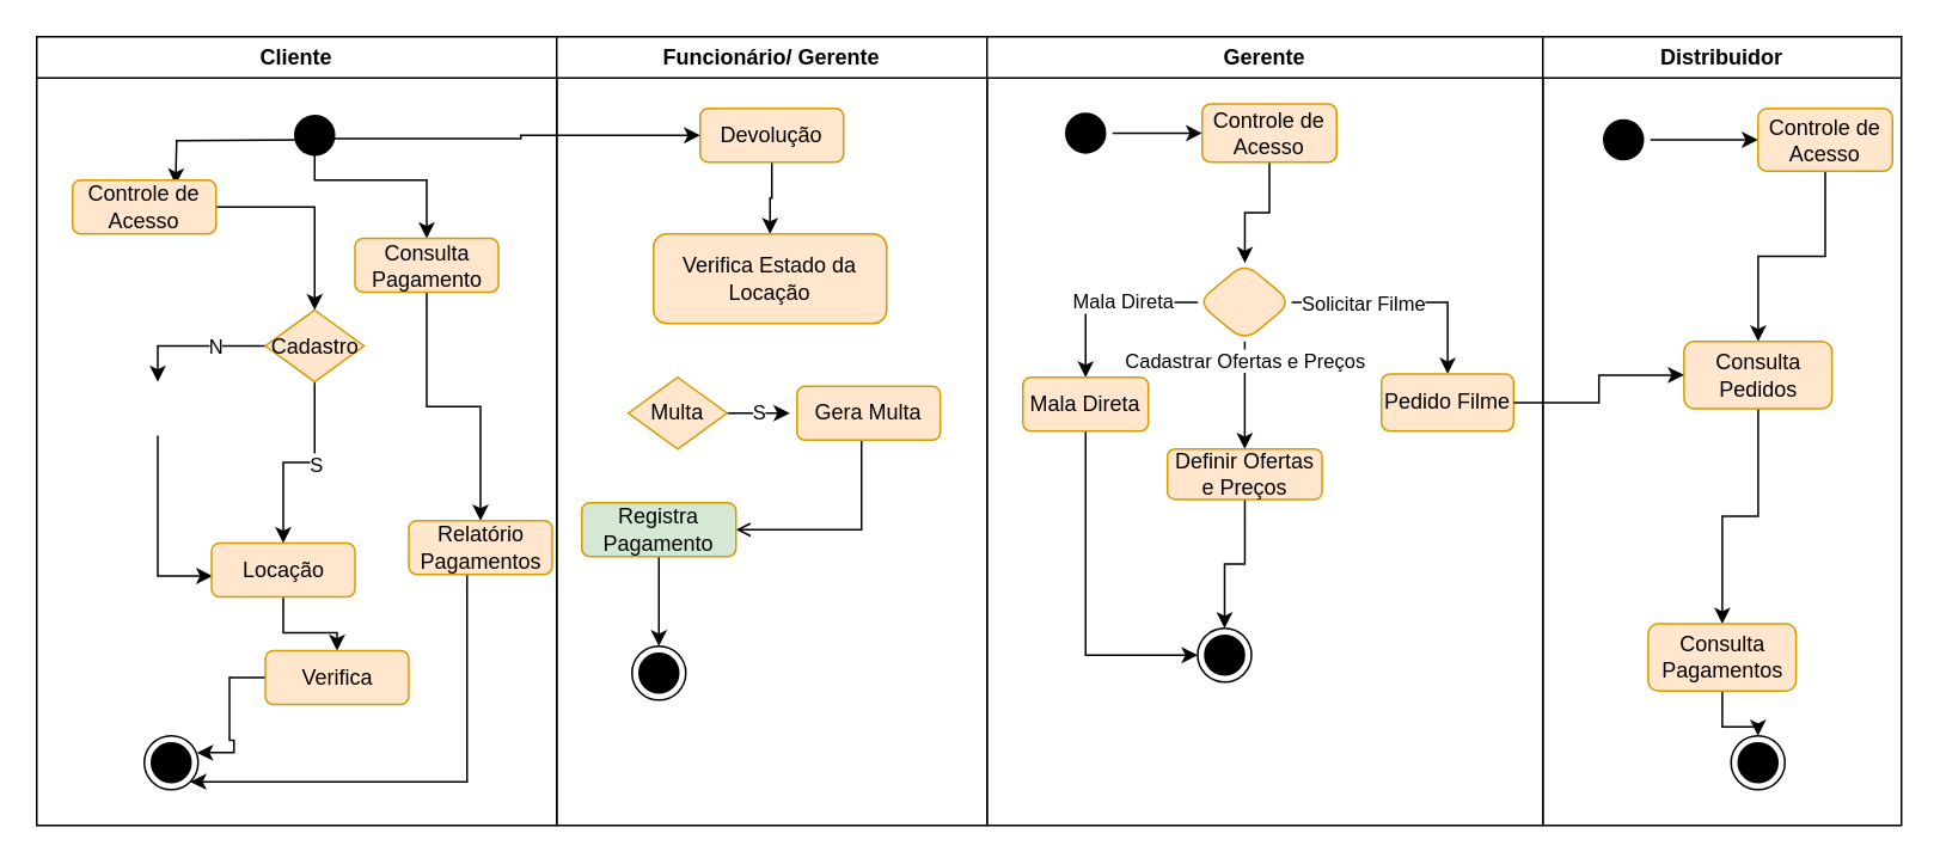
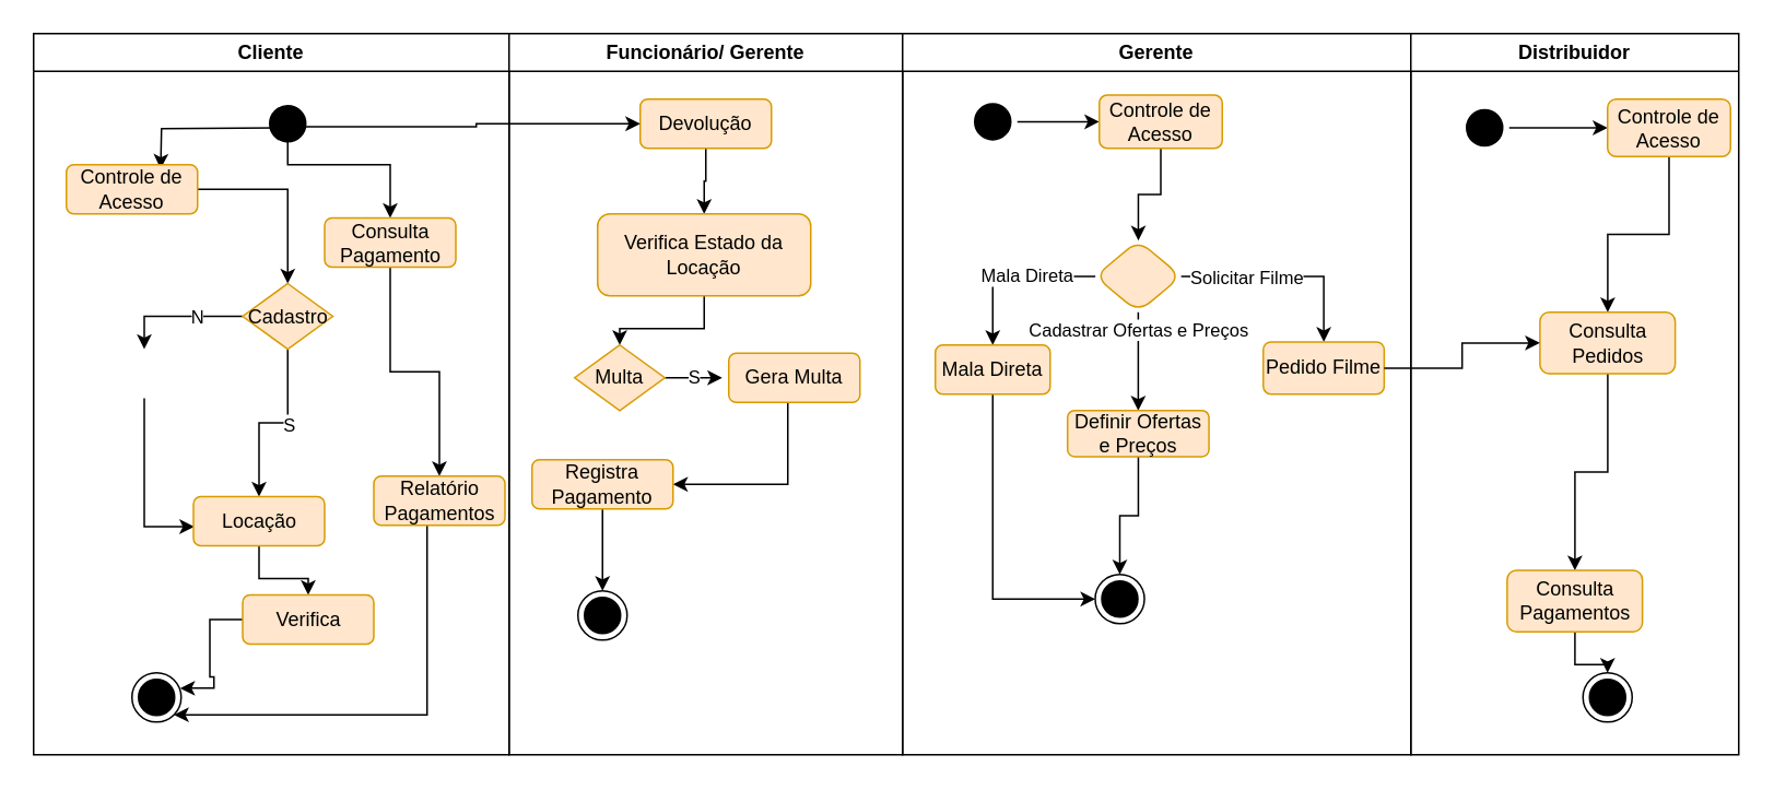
  <mxCell id="0" />
  <mxCell id="1" parent="0" />
  <mxCell id="2" value="Cliente" style="swimlane;whiteSpace=wrap;html=1;" parent="1" vertex="1"><mxGeometry x="20" y="20" width="290" height="440" as="geometry" /></mxCell>
  <mxCell id="3" style="edgeStyle=orthogonalEdgeStyle;rounded=0;orthogonalLoop=1;jettySize=auto;html=1;entryX=0.5;entryY=0;entryDx=0;entryDy=0;" parent="2" edge="1"><mxGeometry relative="1" as="geometry"><mxPoint x="157.5" y="57.5" as="sourcePoint" /><mxPoint x="77.5" y="82.5" as="targetPoint" /></mxGeometry></mxCell>
  <mxCell id="4" style="edgeStyle=orthogonalEdgeStyle;rounded=0;orthogonalLoop=1;jettySize=auto;html=1;entryX=0.5;entryY=0;entryDx=0;entryDy=0;exitX=0.432;exitY=0.861;exitDx=0;exitDy=0;exitPerimeter=0;" edge="1" parent="2" source="5" target="20"><mxGeometry relative="1" as="geometry"><mxPoint x="172.5" y="72.5" as="sourcePoint" /><Array as="points"><mxPoint x="155" y="66" /><mxPoint x="155" y="80" /><mxPoint x="218" y="80" /></Array></mxGeometry></mxCell>
  <mxCell id="5" value="" style="ellipse;html=1;shape=startState;fillColor=#000000;strokeColor=#000000;" parent="2" vertex="1"><mxGeometry x="140" y="40" width="30" height="30" as="geometry" /></mxCell>
  <mxCell id="6" style="edgeStyle=orthogonalEdgeStyle;rounded=0;orthogonalLoop=1;jettySize=auto;html=1;entryX=0.5;entryY=0;entryDx=0;entryDy=0;exitX=1;exitY=0.5;exitDx=0;exitDy=0;" parent="2" source="7" target="12" edge="1"><mxGeometry relative="1" as="geometry"><mxPoint x="117.5" y="97.5" as="sourcePoint" /></mxGeometry></mxCell>
  <mxCell id="7" value="Controle de Acesso" style="rounded=1;whiteSpace=wrap;html=1;fillColor=#ffe6cc;strokeColor=#d79b00;" parent="2" vertex="1"><mxGeometry x="20" y="80" width="80" height="30" as="geometry" /></mxCell>
  <mxCell id="8" style="edgeStyle=orthogonalEdgeStyle;rounded=0;orthogonalLoop=1;jettySize=auto;html=1;entryX=0.5;entryY=0;entryDx=0;entryDy=0;" parent="2" source="12" edge="1"><mxGeometry relative="1" as="geometry"><mxPoint x="67.5" y="192.5" as="targetPoint" /><Array as="points"><mxPoint x="67.5" y="172.5" /></Array></mxGeometry></mxCell>
  <mxCell id="9" value="N" style="edgeLabel;html=1;align=center;verticalAlign=middle;resizable=0;points=[];" parent="8" vertex="1" connectable="0"><mxGeometry x="-0.297" relative="1" as="geometry"><mxPoint as="offset" /></mxGeometry></mxCell>
  <mxCell id="10" style="edgeStyle=orthogonalEdgeStyle;rounded=0;orthogonalLoop=1;jettySize=auto;html=1;entryX=0.5;entryY=0;entryDx=0;entryDy=0;" parent="2" source="12" target="15" edge="1"><mxGeometry relative="1" as="geometry" /></mxCell>
  <mxCell id="11" value="S" style="edgeLabel;html=1;align=center;verticalAlign=middle;resizable=0;points=[];" parent="10" vertex="1" connectable="0"><mxGeometry x="-0.16" y="1" relative="1" as="geometry"><mxPoint as="offset" /></mxGeometry></mxCell>
  <mxCell id="12" value="&lt;div&gt;Cadastro&lt;/div&gt;" style="rhombus;whiteSpace=wrap;html=1;fillColor=#ffe6cc;strokeColor=#d79b00;" parent="2" vertex="1"><mxGeometry x="127.5" y="152.5" width="55" height="40" as="geometry" /></mxCell>
  <mxCell id="13" style="edgeStyle=orthogonalEdgeStyle;rounded=0;orthogonalLoop=1;jettySize=auto;html=1;entryX=0.006;entryY=0.611;entryDx=0;entryDy=0;entryPerimeter=0;" parent="2" target="15" edge="1"><mxGeometry relative="1" as="geometry"><Array as="points"><mxPoint x="67.5" y="300.5" /></Array><mxPoint x="67.5" y="222.5" as="sourcePoint" /></mxGeometry></mxCell>
  <mxCell id="14" value="" style="edgeStyle=orthogonalEdgeStyle;rounded=0;orthogonalLoop=1;jettySize=auto;html=1;" parent="2" source="15" target="18" edge="1"><mxGeometry relative="1" as="geometry" /></mxCell>
  <mxCell id="15" value="Locação" style="rounded=1;whiteSpace=wrap;html=1;fillColor=#ffe6cc;strokeColor=#d79b00;" parent="2" vertex="1"><mxGeometry x="97.5" y="282.5" width="80" height="30" as="geometry" /></mxCell>
  <mxCell id="16" value="" style="ellipse;html=1;shape=endState;fillColor=#000000;strokeColor=#000000;" parent="2" vertex="1"><mxGeometry x="60" y="390" width="30" height="30" as="geometry" /></mxCell>
  <mxCell id="17" style="edgeStyle=orthogonalEdgeStyle;rounded=0;orthogonalLoop=1;jettySize=auto;html=1;entryX=0.979;entryY=0.314;entryDx=0;entryDy=0;entryPerimeter=0;" parent="2" source="18" target="16" edge="1"><mxGeometry relative="1" as="geometry" /></mxCell>
  <mxCell id="18" value="Verifica" style="rounded=1;whiteSpace=wrap;html=1;fillColor=#ffe6cc;strokeColor=#d79b00;" parent="2" vertex="1"><mxGeometry x="127.5" y="342.5" width="80" height="30" as="geometry" /></mxCell>
  <mxCell id="19" style="edgeStyle=orthogonalEdgeStyle;rounded=0;orthogonalLoop=1;jettySize=auto;html=1;entryX=0.5;entryY=0;entryDx=0;entryDy=0;" edge="1" parent="2" source="20" target="22"><mxGeometry relative="1" as="geometry" /></mxCell>
  <mxCell id="20" value="Consulta Pagamento" style="rounded=1;whiteSpace=wrap;html=1;fillColor=#ffe6cc;strokeColor=#d79b00;" vertex="1" parent="2"><mxGeometry x="177.5" y="112.5" width="80" height="30" as="geometry" /></mxCell>
  <mxCell id="21" style="edgeStyle=orthogonalEdgeStyle;rounded=0;orthogonalLoop=1;jettySize=auto;html=1;entryX=1;entryY=1;entryDx=0;entryDy=0;" edge="1" parent="2" source="22" target="16"><mxGeometry relative="1" as="geometry"><Array as="points"><mxPoint x="240" y="416" /></Array></mxGeometry></mxCell>
  <mxCell id="22" value="Relatório Pagamentos" style="rounded=1;whiteSpace=wrap;html=1;fillColor=#ffe6cc;strokeColor=#d79b00;" vertex="1" parent="2"><mxGeometry x="207.5" y="270" width="80" height="30" as="geometry" /></mxCell>
  <mxCell id="23" value="Funcionário/ Gerente" style="swimlane;whiteSpace=wrap;html=1;" parent="1" vertex="1"><mxGeometry x="310" y="20" width="240" height="440" as="geometry" /></mxCell>
  <mxCell id="24" style="edgeStyle=orthogonalEdgeStyle;rounded=0;orthogonalLoop=1;jettySize=auto;html=1;" parent="23" source="25" target="27" edge="1"><mxGeometry relative="1" as="geometry" /></mxCell>
  <mxCell id="25" value="Devolução" style="rounded=1;whiteSpace=wrap;html=1;fillColor=#ffe6cc;strokeColor=#d79b00;" parent="23" vertex="1"><mxGeometry x="80" y="40" width="80" height="30" as="geometry" /></mxCell>
+ <mxCell id="26" style="edgeStyle=orthogonalEdgeStyle;rounded=0;orthogonalLoop=1;jettySize=auto;html=1;entryX=0.5;entryY=0;entryDx=0;entryDy=0;" parent="23" source="27" target="29" edge="1"><mxGeometry relative="1" as="geometry" /></mxCell>
  <mxCell id="27" value="Verifica Estado da Locação" style="rounded=1;whiteSpace=wrap;html=1;fillColor=#ffe6cc;strokeColor=#d79b00;" parent="23" vertex="1"><mxGeometry x="54" y="110" width="130" height="50" as="geometry" /></mxCell>
  <mxCell id="28" value="S" style="edgeStyle=orthogonalEdgeStyle;rounded=0;orthogonalLoop=1;jettySize=auto;html=1;" parent="23" source="29" edge="1"><mxGeometry relative="1" as="geometry"><mxPoint x="130" y="210" as="targetPoint" /></mxGeometry></mxCell>
  <mxCell id="29" value="&lt;div&gt;Multa&lt;/div&gt;" style="rhombus;whiteSpace=wrap;html=1;fillColor=#ffe6cc;strokeColor=#d79b00;" parent="23" vertex="1"><mxGeometry x="40" y="190" width="55" height="40" as="geometry" /></mxCell>
- <mxCell id="30" style="edgeStyle=orthogonalEdgeStyle;rounded=0;orthogonalLoop=1;jettySize=auto;html=1;entryX=1;entryY=0.5;entryDx=0;entryDy=0;endArrow=open;" parent="23" source="31" target="33" edge="1"><mxGeometry relative="1" as="geometry"><Array as="points"><mxPoint x="170" y="275" /></Array></mxGeometry></mxCell>
+ <mxCell id="30" style="edgeStyle=orthogonalEdgeStyle;rounded=0;orthogonalLoop=1;jettySize=auto;html=1;entryX=1;entryY=0.5;entryDx=0;entryDy=0;" parent="23" source="31" target="33" edge="1"><mxGeometry relative="1" as="geometry"><Array as="points"><mxPoint x="170" y="275" /></Array></mxGeometry></mxCell>
  <mxCell id="31" value="Gera Multa" style="rounded=1;whiteSpace=wrap;html=1;fillColor=#ffe6cc;strokeColor=#d79b00;" parent="23" vertex="1"><mxGeometry x="134" y="195" width="80" height="30" as="geometry" /></mxCell>
  <mxCell id="32" style="edgeStyle=orthogonalEdgeStyle;rounded=0;orthogonalLoop=1;jettySize=auto;html=1;" parent="23" source="33" target="34" edge="1"><mxGeometry relative="1" as="geometry" /></mxCell>
- <mxCell id="33" value="Registra Pagamento" style="rounded=1;whiteSpace=wrap;html=1;fillColor=#d5e8d4;strokeColor=#d79b00;" parent="23" vertex="1"><mxGeometry x="14" y="260" width="86" height="30" as="geometry" /></mxCell>
+ <mxCell id="33" value="Registra Pagamento" style="rounded=1;whiteSpace=wrap;html=1;fillColor=#ffe6cc;strokeColor=#d79b00;" parent="23" vertex="1"><mxGeometry x="14" y="260" width="86" height="30" as="geometry" /></mxCell>
  <mxCell id="34" value="" style="ellipse;html=1;shape=endState;fillColor=#000000;strokeColor=#000000;" parent="23" vertex="1"><mxGeometry x="42" y="340" width="30" height="30" as="geometry" /></mxCell>
  <mxCell id="35" value="Gerente" style="swimlane;whiteSpace=wrap;html=1;" parent="1" vertex="1"><mxGeometry x="550" y="20" width="310" height="440" as="geometry" /></mxCell>
  <mxCell id="36" value="" style="edgeStyle=orthogonalEdgeStyle;rounded=0;orthogonalLoop=1;jettySize=auto;html=1;" edge="1" parent="35" source="37" target="39"><mxGeometry relative="1" as="geometry" /></mxCell>
  <mxCell id="37" value="" style="ellipse;html=1;shape=startState;fillColor=#000000;strokeColor=#000000;" vertex="1" parent="35"><mxGeometry x="40" y="38.75" width="30" height="30" as="geometry" /></mxCell>
  <mxCell id="38" value="" style="edgeStyle=orthogonalEdgeStyle;rounded=0;orthogonalLoop=1;jettySize=auto;html=1;" edge="1" parent="35" source="39" target="46"><mxGeometry relative="1" as="geometry" /></mxCell>
  <mxCell id="39" value="Controle de Acesso" style="rounded=1;whiteSpace=wrap;html=1;fillColor=#ffe6cc;strokeColor=#d79b00;" vertex="1" parent="35"><mxGeometry x="120" y="37.5" width="75" height="32.5" as="geometry" /></mxCell>
  <mxCell id="40" value="" style="edgeStyle=orthogonalEdgeStyle;rounded=0;orthogonalLoop=1;jettySize=auto;html=1;" edge="1" parent="35" source="46" target="48"><mxGeometry relative="1" as="geometry" /></mxCell>
  <mxCell id="41" value="Mala Direta" style="edgeLabel;html=1;align=center;verticalAlign=middle;resizable=0;points=[];" vertex="1" connectable="0" parent="40"><mxGeometry x="-0.194" y="-1" relative="1" as="geometry"><mxPoint as="offset" /></mxGeometry></mxCell>
  <mxCell id="42" value="" style="edgeStyle=orthogonalEdgeStyle;rounded=0;orthogonalLoop=1;jettySize=auto;html=1;" edge="1" parent="35" source="46" target="50"><mxGeometry relative="1" as="geometry" /></mxCell>
  <mxCell id="43" value="Cadastrar Ofertas e Preços" style="edgeLabel;html=1;align=center;verticalAlign=middle;resizable=0;points=[];" vertex="1" connectable="0" parent="42"><mxGeometry x="-0.266" y="-2" relative="1" as="geometry"><mxPoint x="2" y="-12" as="offset" /></mxGeometry></mxCell>
  <mxCell id="44" value="" style="edgeStyle=orthogonalEdgeStyle;rounded=0;orthogonalLoop=1;jettySize=auto;html=1;" edge="1" parent="35" source="46" target="51"><mxGeometry relative="1" as="geometry" /></mxCell>
  <mxCell id="45" value="Solicitar Filme" style="edgeLabel;html=1;align=center;verticalAlign=middle;resizable=0;points=[];" vertex="1" connectable="0" parent="44"><mxGeometry x="-0.545" y="-3" relative="1" as="geometry"><mxPoint x="11" y="-3" as="offset" /></mxGeometry></mxCell>
  <mxCell id="46" value="" style="rhombus;whiteSpace=wrap;html=1;fillColor=#ffe6cc;strokeColor=#d79b00;rounded=1;" vertex="1" parent="35"><mxGeometry x="117.5" y="126.25" width="52.5" height="43.75" as="geometry" /></mxCell>
  <mxCell id="47" style="edgeStyle=orthogonalEdgeStyle;rounded=0;orthogonalLoop=1;jettySize=auto;html=1;entryX=0;entryY=0.5;entryDx=0;entryDy=0;" edge="1" parent="35" source="48" target="52"><mxGeometry relative="1" as="geometry"><Array as="points"><mxPoint x="55" y="345" /></Array></mxGeometry></mxCell>
  <mxCell id="48" value="Mala Direta" style="whiteSpace=wrap;html=1;fillColor=#ffe6cc;strokeColor=#d79b00;rounded=1;" vertex="1" parent="35"><mxGeometry x="20" y="190" width="70" height="30" as="geometry" /></mxCell>
  <mxCell id="49" style="edgeStyle=orthogonalEdgeStyle;rounded=0;orthogonalLoop=1;jettySize=auto;html=1;entryX=0.5;entryY=0;entryDx=0;entryDy=0;" edge="1" parent="35" source="50" target="52"><mxGeometry relative="1" as="geometry" /></mxCell>
  <mxCell id="50" value="Definir Ofertas e Preços" style="whiteSpace=wrap;html=1;fillColor=#ffe6cc;strokeColor=#d79b00;rounded=1;" vertex="1" parent="35"><mxGeometry x="100.63" y="230" width="86.25" height="28.13" as="geometry" /></mxCell>
  <mxCell id="51" value="Pedido Filme" style="whiteSpace=wrap;html=1;fillColor=#ffe6cc;strokeColor=#d79b00;rounded=1;" vertex="1" parent="35"><mxGeometry x="220" y="188.12" width="73.75" height="31.88" as="geometry" /></mxCell>
  <mxCell id="52" value="" style="ellipse;html=1;shape=endState;fillColor=#000000;strokeColor=#000000;" vertex="1" parent="35"><mxGeometry x="117.5" y="330" width="30" height="30" as="geometry" /></mxCell>
  <mxCell id="53" style="edgeStyle=orthogonalEdgeStyle;rounded=0;orthogonalLoop=1;jettySize=auto;html=1;entryX=0;entryY=0.5;entryDx=0;entryDy=0;exitX=0.869;exitY=0.562;exitDx=0;exitDy=0;exitPerimeter=0;" parent="1" source="5" edge="1" target="25"><mxGeometry relative="1" as="geometry"><mxPoint x="340" y="75" as="targetPoint" /></mxGeometry></mxCell>
  <mxCell id="54" value="Distribuidor" style="swimlane;whiteSpace=wrap;html=1;" vertex="1" parent="1"><mxGeometry x="860" y="20" width="200" height="440" as="geometry" /></mxCell>
  <mxCell id="55" value="" style="edgeStyle=orthogonalEdgeStyle;rounded=0;orthogonalLoop=1;jettySize=auto;html=1;" edge="1" parent="54" source="56" target="58"><mxGeometry relative="1" as="geometry" /></mxCell>
  <mxCell id="56" value="" style="ellipse;html=1;shape=startState;fillColor=#000000;strokeColor=#000000;" vertex="1" parent="54"><mxGeometry x="30" y="42.5" width="30" height="30" as="geometry" /></mxCell>
  <mxCell id="57" value="" style="edgeStyle=orthogonalEdgeStyle;rounded=0;orthogonalLoop=1;jettySize=auto;html=1;" edge="1" parent="54" source="58" target="60"><mxGeometry relative="1" as="geometry" /></mxCell>
  <mxCell id="58" value="Controle de Acesso" style="rounded=1;whiteSpace=wrap;html=1;fillColor=#ffe6cc;strokeColor=#d79b00;" vertex="1" parent="54"><mxGeometry x="120" y="40" width="75" height="35" as="geometry" /></mxCell>
  <mxCell id="59" value="" style="edgeStyle=orthogonalEdgeStyle;rounded=0;orthogonalLoop=1;jettySize=auto;html=1;" edge="1" parent="54" source="60" target="62"><mxGeometry relative="1" as="geometry" /></mxCell>
  <mxCell id="60" value="Consulta Pedidos" style="whiteSpace=wrap;html=1;fillColor=#ffe6cc;strokeColor=#d79b00;rounded=1;" vertex="1" parent="54"><mxGeometry x="78.75" y="170" width="82.5" height="37.5" as="geometry" /></mxCell>
  <mxCell id="61" value="" style="edgeStyle=orthogonalEdgeStyle;rounded=0;orthogonalLoop=1;jettySize=auto;html=1;" edge="1" parent="54" source="62" target="63"><mxGeometry relative="1" as="geometry" /></mxCell>
  <mxCell id="62" value="Consulta Pagamentos" style="whiteSpace=wrap;html=1;fillColor=#ffe6cc;strokeColor=#d79b00;rounded=1;" vertex="1" parent="54"><mxGeometry x="58.75" y="327.5" width="82.5" height="37.5" as="geometry" /></mxCell>
  <mxCell id="63" value="" style="ellipse;html=1;shape=endState;fillColor=#000000;strokeColor=#000000;" vertex="1" parent="54"><mxGeometry x="105" y="390" width="30" height="30" as="geometry" /></mxCell>
  <mxCell id="64" style="edgeStyle=orthogonalEdgeStyle;rounded=0;orthogonalLoop=1;jettySize=auto;html=1;entryX=0;entryY=0.5;entryDx=0;entryDy=0;" edge="1" parent="1" source="51" target="60"><mxGeometry relative="1" as="geometry" /></mxCell>
